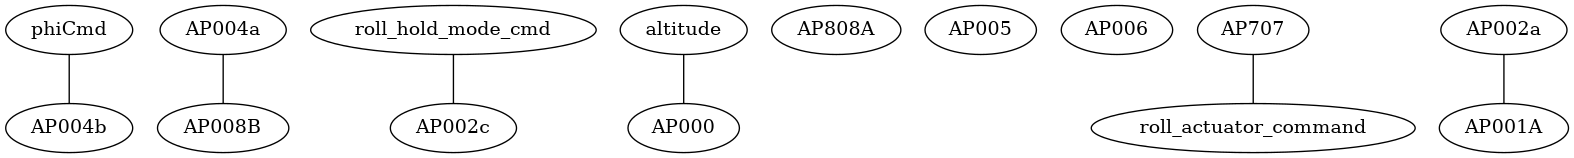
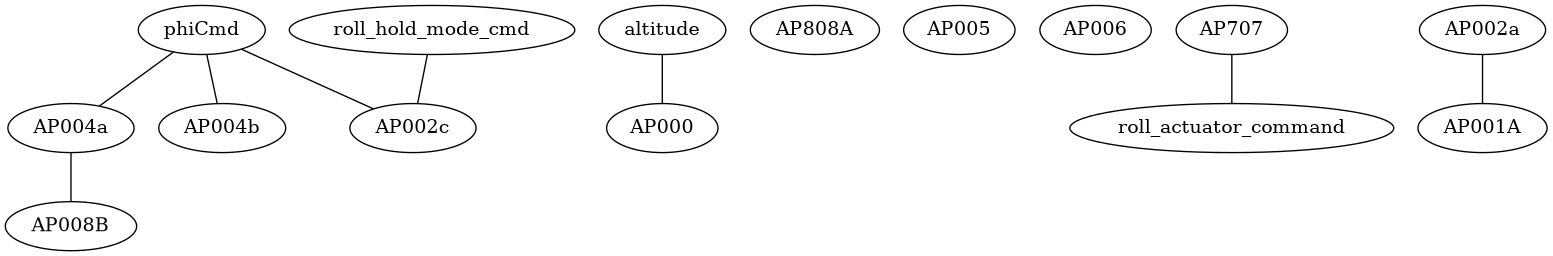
  strict graph {
    phiCmd
    AP004a
    AP004b
    AP002c
    AP008B
    altitude
    AP000
    n8 [label=AP808A]
    AP005
    AP006
    n11 [label=AP707]
    roll_actuator_command
    roll_hold_mode_cmd
    AP002a
    AP001A
+   phiCmd -- AP004a
    phiCmd -- AP004b
+   phiCmd -- AP002c
    AP004a -- AP008B
    altitude -- AP000
    n11 -- roll_actuator_command
    roll_hold_mode_cmd -- AP002c
    AP002a -- AP001A
  }
